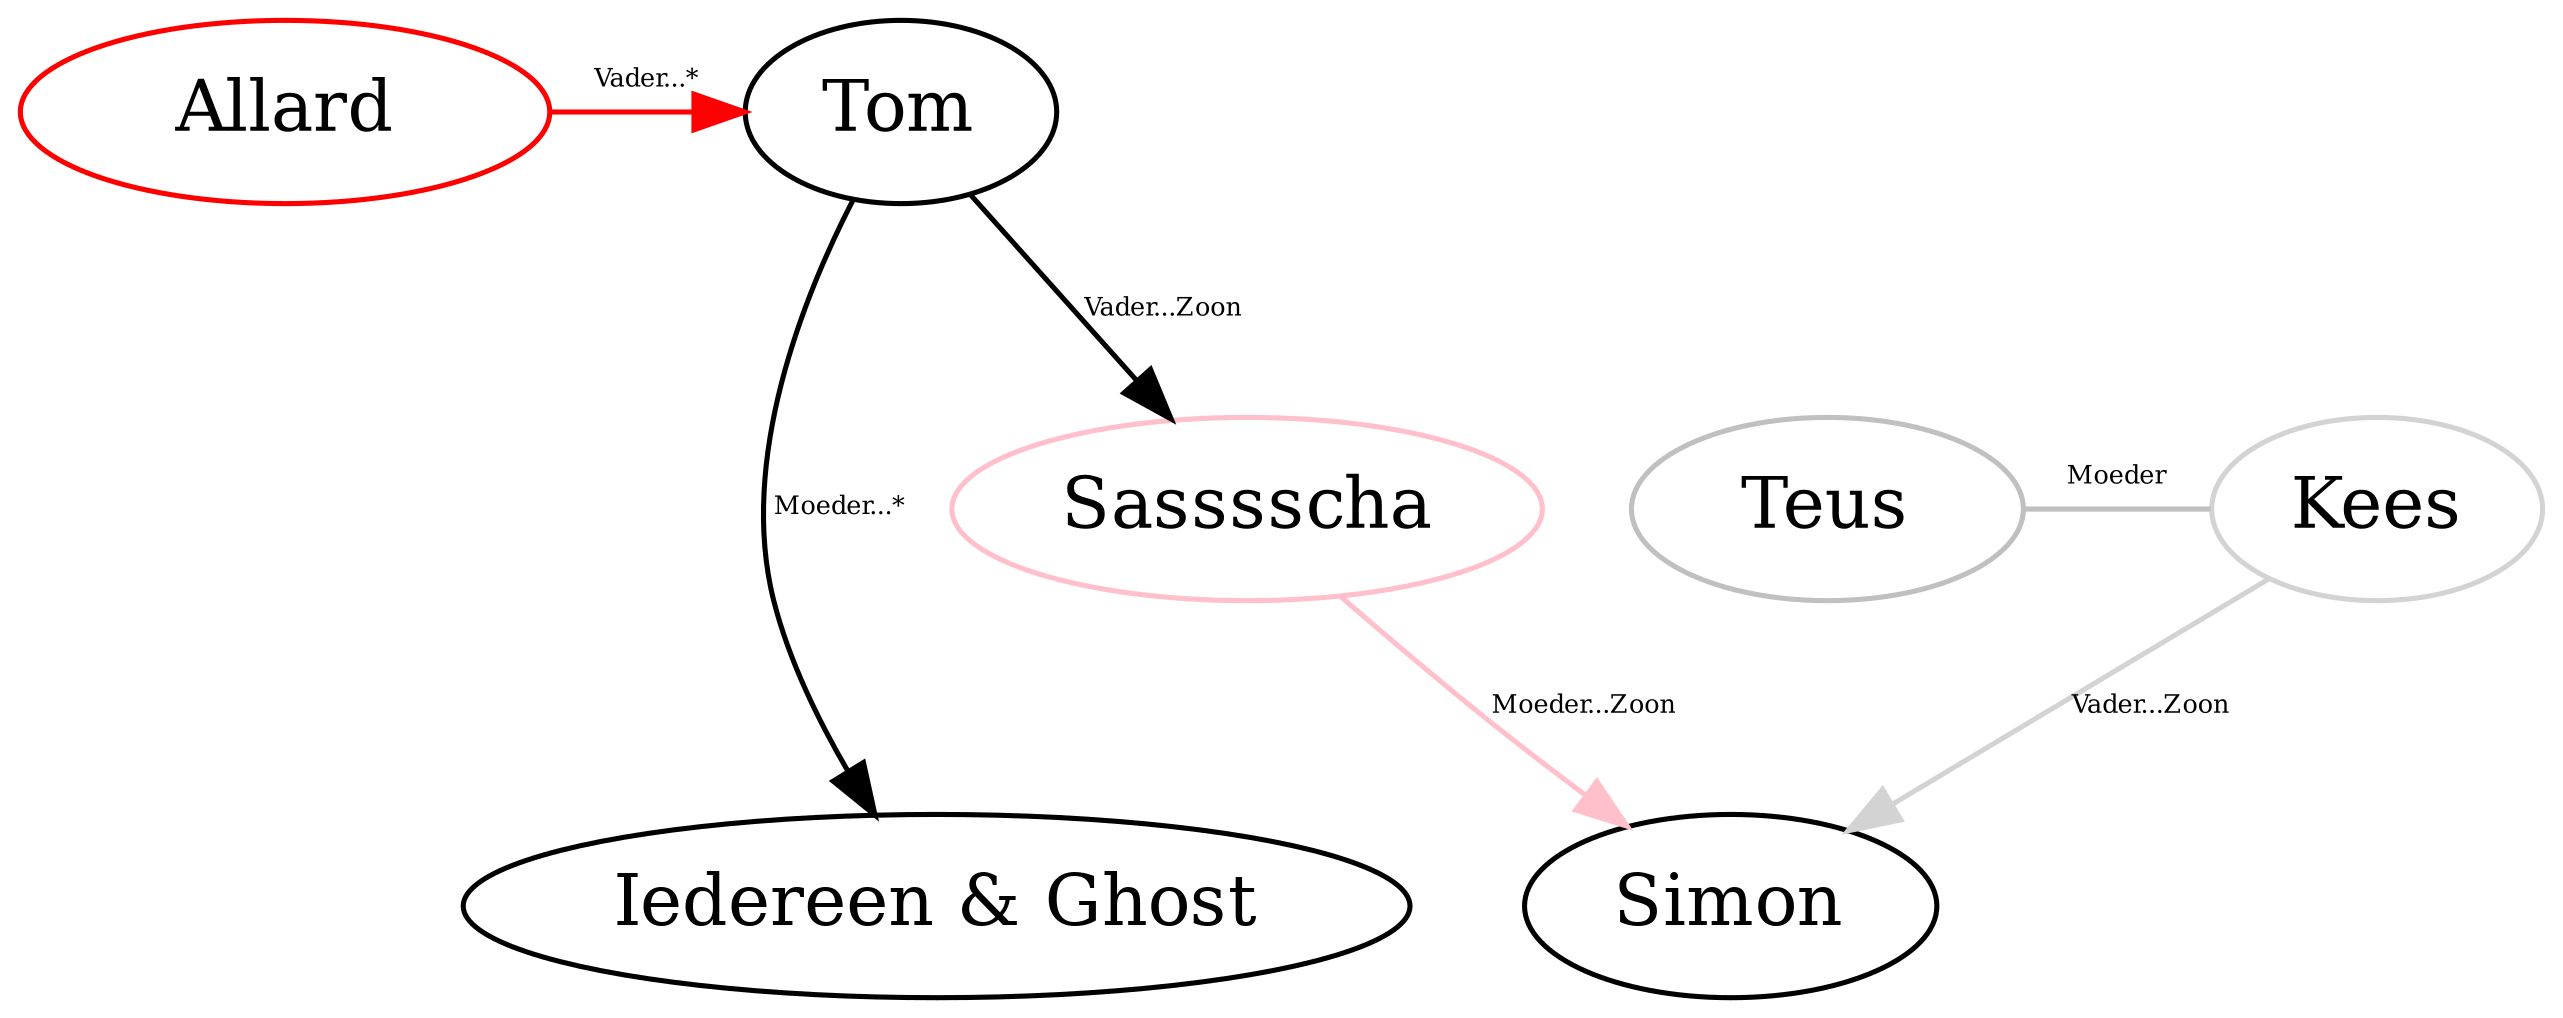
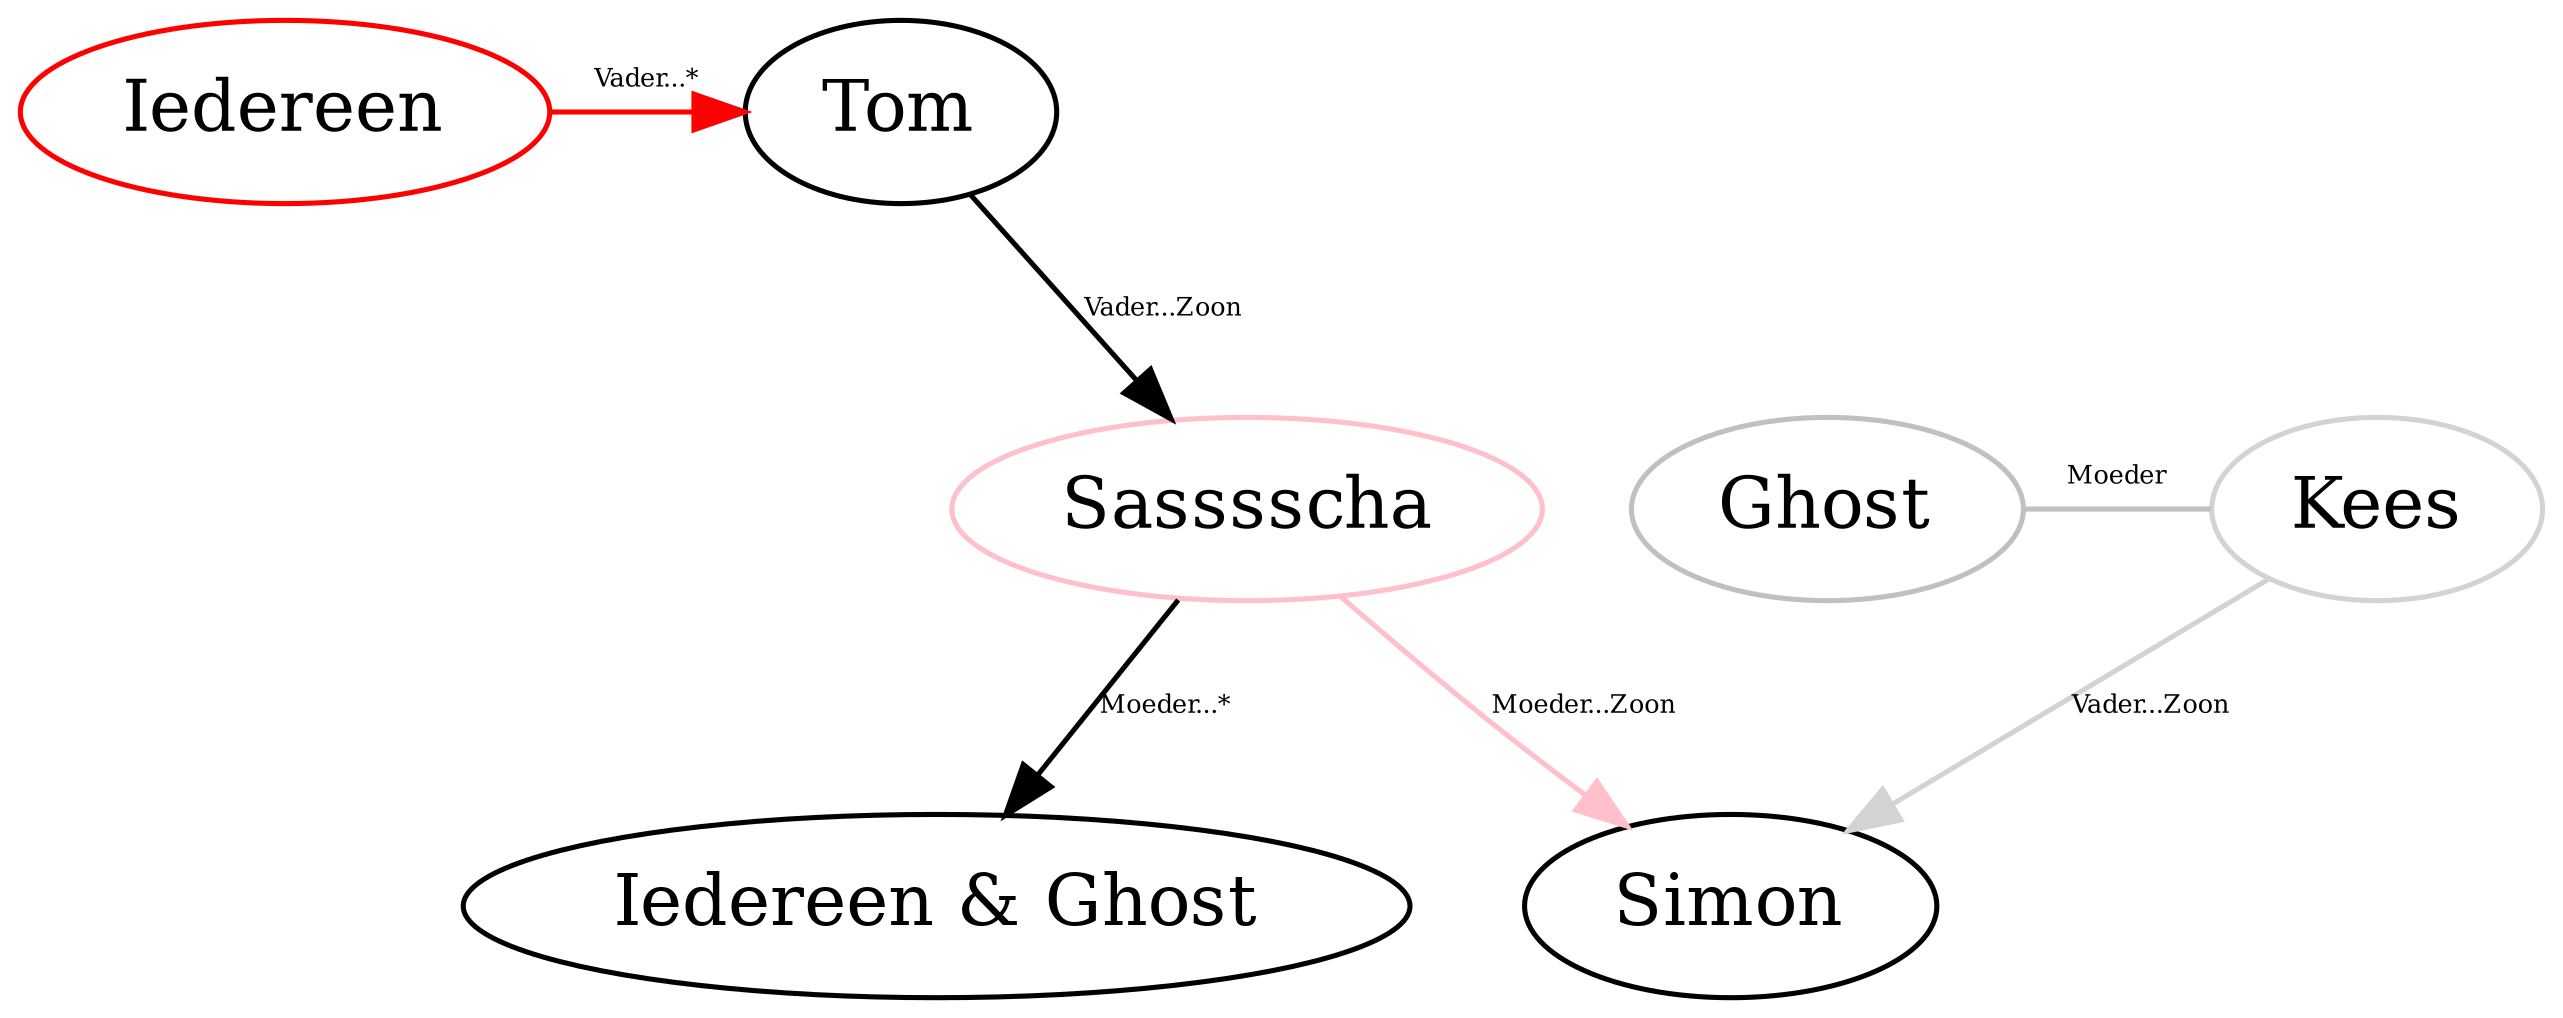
  digraph {
    edge [color=black fontsize=5]
    Kees [color=lightgrey]
    Simon
-   Teus [color=grey]
+   Teus [color=grey label=Ghost]
    n4 [color=pink label=Sasssscha]
    Tom
-   Allard [color=red]
+   Allard [color=red label=Iedereen]
    n7 [label="Iedereen & Ghost"]
    subgraph sub_1 {
      Kees
      Simon
    }
    subgraph sub_2 {
      Kees
      Teus
    }
    subgraph sub_3 {
      Simon
      n4
    }
    subgraph sub_4 {
      rank=same
      Tom
      Allard
    }
    subgraph sub_5 {
      n4
      Tom
      n7
    }
    subgraph sub_6 {
      Allard
      n7
    }
    subgraph sub_7 {
      rank=same
      Kees
      Teus
      n4
    }
    Kees -> Simon [color=lightgrey label="Vader...Zoon"]
    Teus -> Kees [color=grey dir=none label=Moeder]
    n4 -> Simon [color=pink label="Moeder...Zoon"]
    Tom -> n4 [label="Vader...Zoon"]
-   Tom -> n7 [label="Moeder...*"]
+   n4 -> n7 [label="Moeder...*"]
    Allard -> Tom [color=red label="Vader...*"]
  }
